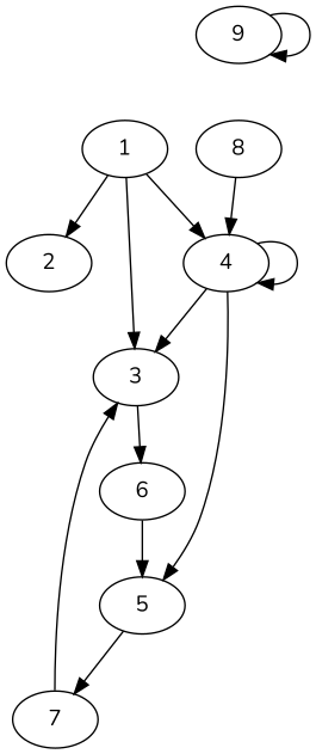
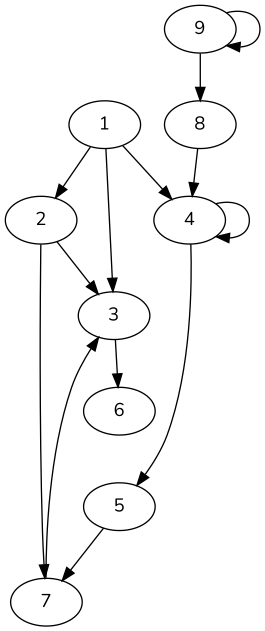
  digraph {
    fontname=Nunito
    node [fontname=Nunito]
    edge [fontname=Nunito]
    1
    2
    3
    4
    7
    6
    5
    8
    9
    1 -> 2
    1 -> 3
    1 -> 4
-   4 -> 3
+   2 -> 3
+   2 -> 7
    3 -> 6
    4 -> 4
    4 -> 5
    7 -> 3
-   6 -> 5
    5 -> 7
    8 -> 4
+   9 -> 8
    9 -> 9
  }
